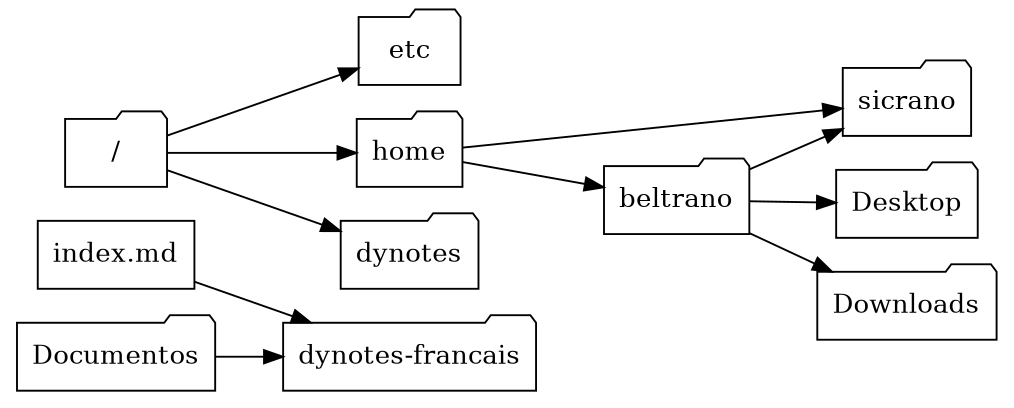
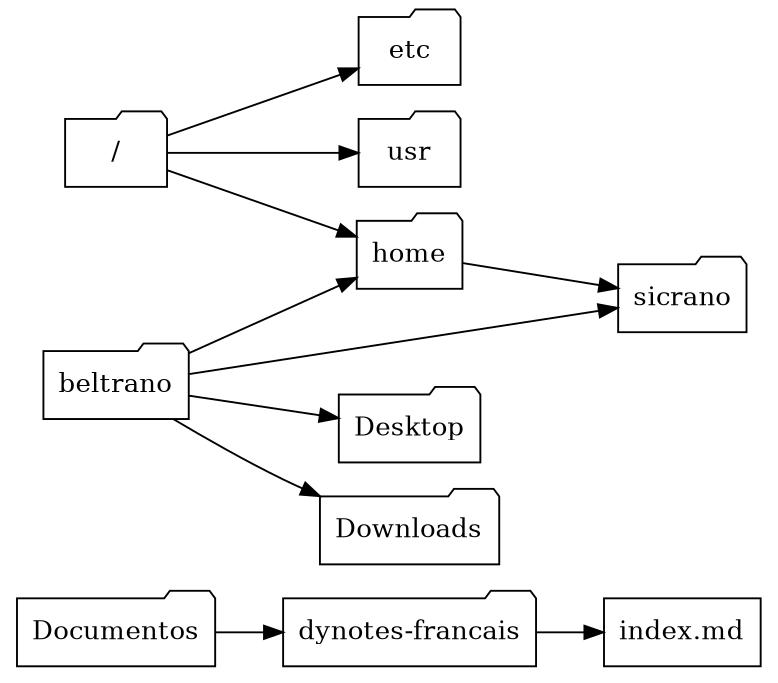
  digraph {
    rankdir=LR
    node [shape=folder]
    n1 [label="index.md" shape=rectangle]
    "/"
    etc
    home
-   usr [label=dynotes]
+   usr
    beltrano
    sicrano
    Desktop
    Downloads
    Documentos
    "dynotes-francais"
    "/" -> etc
    "/" -> home
    "/" -> usr
-   home -> beltrano
+   beltrano -> home
    home -> sicrano
    beltrano -> sicrano
    beltrano -> Desktop
    beltrano -> Downloads
    Documentos -> "dynotes-francais"
-   n1 -> "dynotes-francais"
+   "dynotes-francais" -> n1
  }
